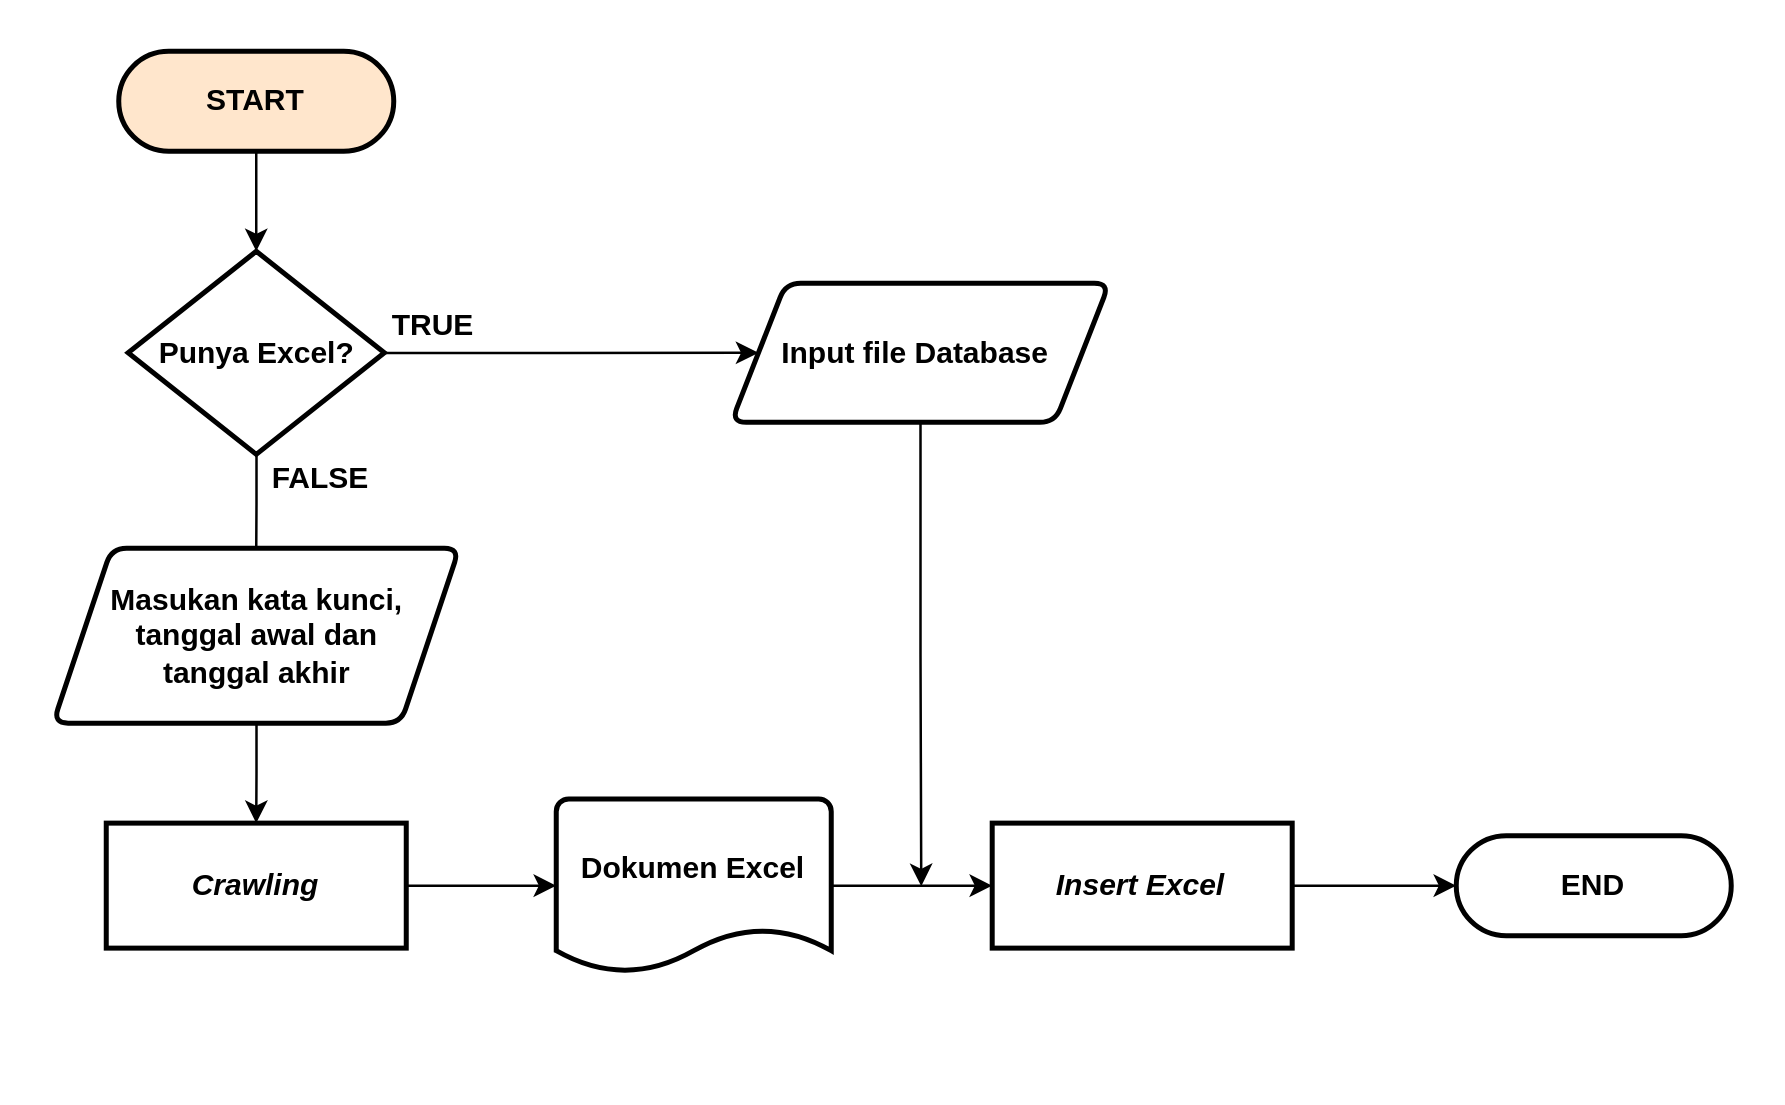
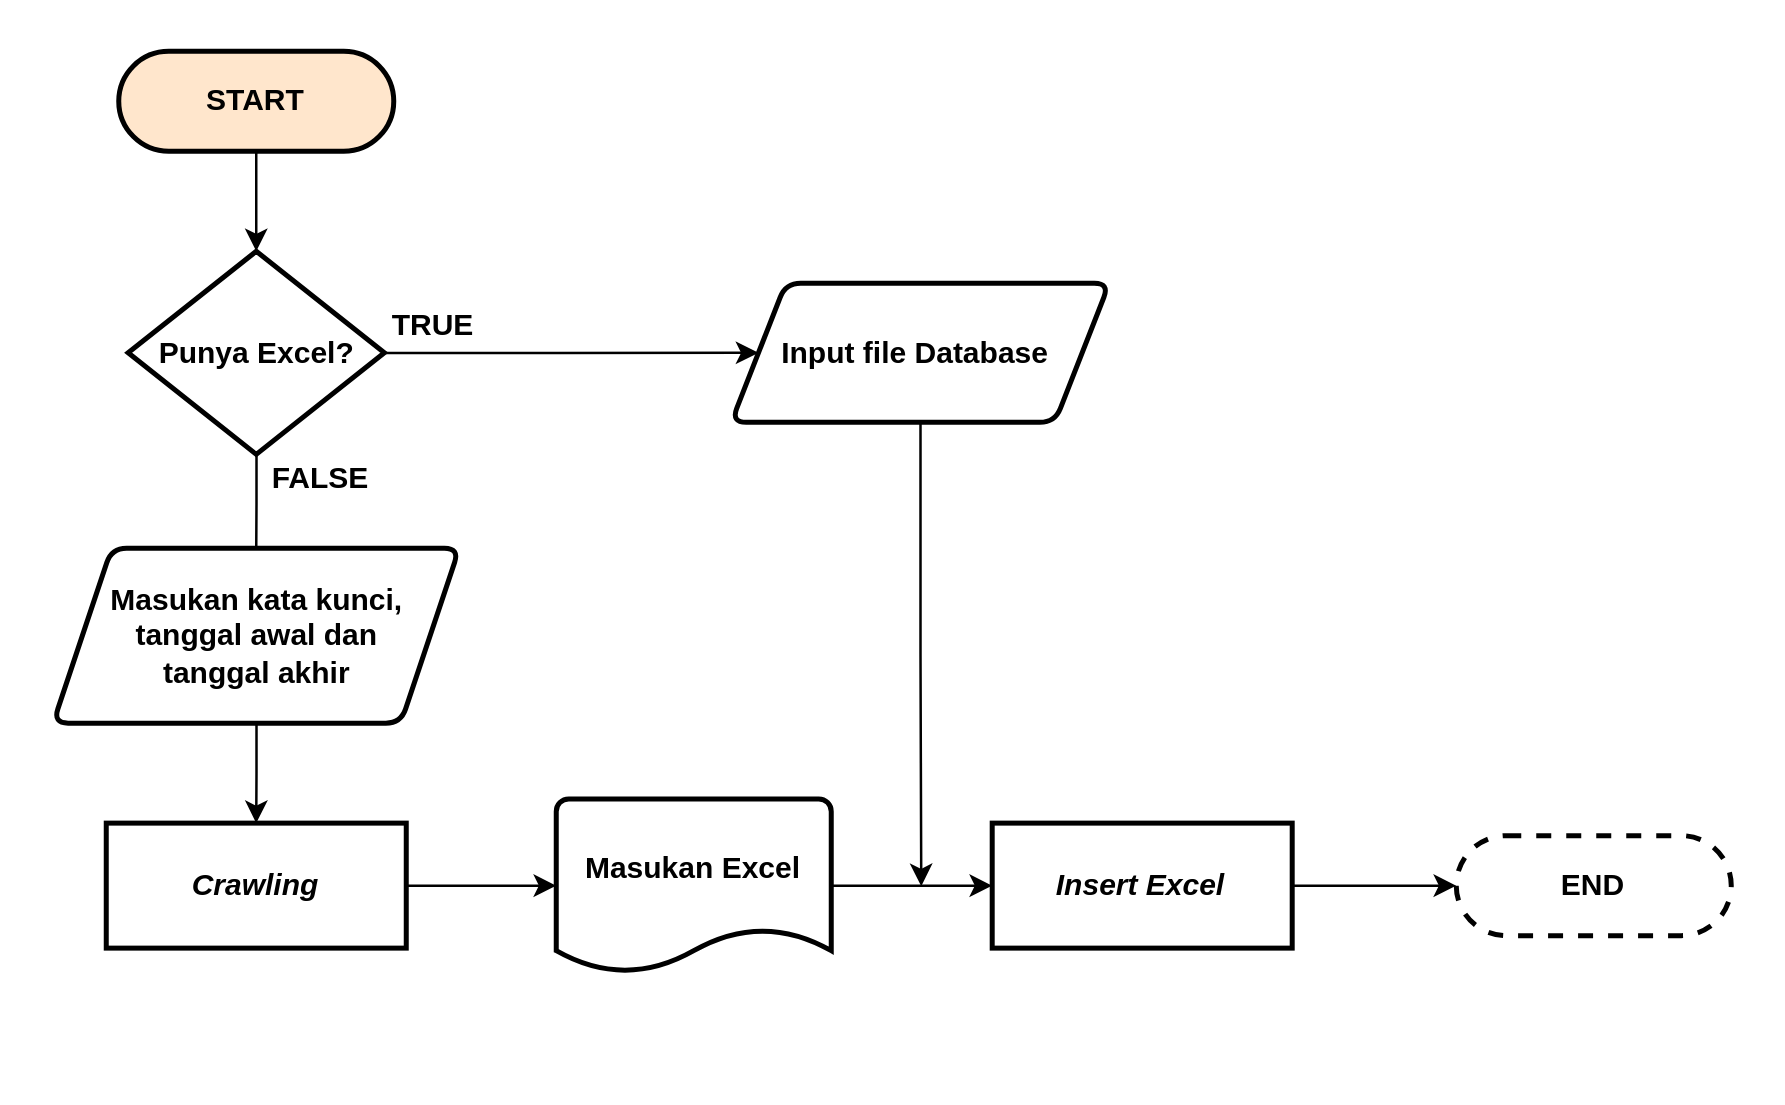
  <mxCell id="0" />
  <mxCell id="1" parent="0" />
  <mxCell id="2" style="edgeStyle=orthogonalEdgeStyle;rounded=0;orthogonalLoop=1;jettySize=auto;html=1;entryX=0.5;entryY=0;entryDx=0;entryDy=0;entryPerimeter=0;fontSize=12;" parent="1" source="3" target="13" edge="1"><mxGeometry relative="1" as="geometry" /></mxCell>
  <mxCell id="3" value="&lt;b style=&quot;font-size: 12px;&quot;&gt;START&lt;/b&gt;" style="rounded=1;whiteSpace=wrap;html=1;absoluteArcSize=1;arcSize=140;strokeWidth=2;fontSize=12;fillColor=#ffe6cc;" parent="1" vertex="1"><mxGeometry x="47" y="20" width="110" height="40" as="geometry" /></mxCell>
  <mxCell id="4" style="edgeStyle=orthogonalEdgeStyle;rounded=0;orthogonalLoop=1;jettySize=auto;html=1;entryX=0.5;entryY=0;entryDx=0;entryDy=0;entryPerimeter=0;fontSize=12;" parent="1" edge="1"><mxGeometry relative="1" as="geometry"><mxPoint x="102" y="380" as="sourcePoint" /><Array as="points"><mxPoint x="102" y="420" /><mxPoint x="202" y="420" /><mxPoint x="202" y="80" /><mxPoint x="302" y="80" /></Array></mxGeometry></mxCell>
  <mxCell id="5" style="edgeStyle=orthogonalEdgeStyle;rounded=0;orthogonalLoop=1;jettySize=auto;html=1;entryX=0;entryY=0.5;entryDx=0;entryDy=0;fontSize=12;" parent="1" source="6" target="16" edge="1"><mxGeometry relative="1" as="geometry" /></mxCell>
  <mxCell id="6" value="&lt;b&gt;&lt;i&gt;Insert Excel&lt;/i&gt;&lt;/b&gt;" style="rounded=1;whiteSpace=wrap;html=1;absoluteArcSize=1;arcSize=0;strokeWidth=2;fontSize=12;" parent="1" vertex="1"><mxGeometry x="396.38" y="328.75" width="120" height="50" as="geometry" /></mxCell>
  <mxCell id="7" style="edgeStyle=orthogonalEdgeStyle;rounded=0;orthogonalLoop=1;jettySize=auto;html=1;entryX=0.5;entryY=0;entryDx=0;entryDy=0;fontSize=12;" parent="1" source="8" target="10" edge="1"><mxGeometry relative="1" as="geometry" /></mxCell>
  <mxCell id="8" value="Masukan kata kunci,&lt;br&gt;tanggal awal dan&lt;br&gt;tanggal akhir" style="shape=parallelogram;html=1;strokeWidth=2;perimeter=parallelogramPerimeter;whiteSpace=wrap;rounded=1;arcSize=12;size=0.144;fontSize=12;fontStyle=1" parent="1" vertex="1"><mxGeometry x="20.75" y="218.75" width="162.5" height="70" as="geometry" /></mxCell>
  <mxCell id="9" style="edgeStyle=orthogonalEdgeStyle;rounded=0;orthogonalLoop=1;jettySize=auto;html=1;entryX=0;entryY=0.5;entryDx=0;entryDy=0;entryPerimeter=0;fontSize=12;" parent="1" source="10" target="15" edge="1"><mxGeometry relative="1" as="geometry"><mxPoint x="222" y="353.75" as="targetPoint" /></mxGeometry></mxCell>
  <mxCell id="10" value="&lt;b&gt;&lt;i&gt;Crawling&lt;/i&gt;&lt;/b&gt;" style="rounded=1;whiteSpace=wrap;html=1;absoluteArcSize=1;arcSize=0;strokeWidth=2;fontSize=12;" parent="1" vertex="1"><mxGeometry x="42" y="328.75" width="120" height="50" as="geometry" /></mxCell>
  <mxCell id="11" style="edgeStyle=orthogonalEdgeStyle;rounded=0;orthogonalLoop=1;jettySize=auto;html=1;entryX=0.5;entryY=0;entryDx=0;entryDy=0;fontSize=12;endArrow=none;" parent="1" source="13" target="8" edge="1"><mxGeometry relative="1" as="geometry" /></mxCell>
  <mxCell id="12" style="edgeStyle=orthogonalEdgeStyle;rounded=0;orthogonalLoop=1;jettySize=auto;html=1;entryX=0;entryY=0.5;entryDx=0;entryDy=0;fontSize=12;" parent="1" source="13" target="20" edge="1"><mxGeometry relative="1" as="geometry" /></mxCell>
  <mxCell id="13" value="Punya Excel?" style="strokeWidth=2;html=1;shape=mxgraph.flowchart.decision;whiteSpace=wrap;fontSize=12;fontStyle=1" parent="1" vertex="1"><mxGeometry x="50.75" y="100" width="102.5" height="81.25" as="geometry" /></mxCell>
  <mxCell id="14" style="edgeStyle=orthogonalEdgeStyle;rounded=0;orthogonalLoop=1;jettySize=auto;html=1;entryX=0;entryY=0.5;entryDx=0;entryDy=0;fontSize=12;" parent="1" source="15" target="6" edge="1"><mxGeometry relative="1" as="geometry" /></mxCell>
- <mxCell id="15" value="&lt;b&gt;Dokumen Excel&lt;br&gt;&lt;br&gt;&lt;/b&gt;" style="strokeWidth=2;html=1;shape=mxgraph.flowchart.document2;whiteSpace=wrap;size=0.25;fontSize=12;" parent="1" vertex="1"><mxGeometry x="222" y="319.07" width="110" height="69.37" as="geometry" /></mxCell>
- <mxCell id="16" value="&lt;b&gt;END&lt;/b&gt;" style="rounded=1;whiteSpace=wrap;html=1;absoluteArcSize=1;arcSize=140;strokeWidth=2;fontSize=12;" parent="1" vertex="1"><mxGeometry x="582" y="333.75" width="110" height="40" as="geometry" /></mxCell>
+ <mxCell id="15" value="&lt;b&gt;Masukan Excel&lt;br&gt;&lt;br&gt;&lt;/b&gt;" style="strokeWidth=2;html=1;shape=mxgraph.flowchart.document2;whiteSpace=wrap;size=0.25;fontSize=12;" parent="1" vertex="1"><mxGeometry x="222" y="319.07" width="110" height="69.37" as="geometry" /></mxCell>
+ <mxCell id="16" value="&lt;b&gt;END&lt;/b&gt;" style="rounded=1;whiteSpace=wrap;html=1;absoluteArcSize=1;arcSize=140;strokeWidth=2;fontSize=12;dashed=1;" parent="1" vertex="1"><mxGeometry x="582" y="333.75" width="110" height="40" as="geometry" /></mxCell>
  <mxCell id="17" value="TRUE" style="text;html=1;strokeColor=none;fillColor=none;align=center;verticalAlign=middle;whiteSpace=wrap;rounded=0;fontSize=12;fontStyle=1" parent="1" vertex="1"><mxGeometry x="153.25" y="120" width="40" height="20" as="geometry" /></mxCell>
  <mxCell id="18" value="FALSE" style="text;html=1;strokeColor=none;fillColor=none;align=center;verticalAlign=middle;whiteSpace=wrap;rounded=0;fontSize=12;fontStyle=1" parent="1" vertex="1"><mxGeometry x="108" y="181.25" width="40" height="20" as="geometry" /></mxCell>
  <mxCell id="19" style="edgeStyle=orthogonalEdgeStyle;rounded=0;orthogonalLoop=1;jettySize=auto;html=1;fontSize=12;" parent="1" source="20" edge="1"><mxGeometry relative="1" as="geometry"><mxPoint x="368" y="354" as="targetPoint" /></mxGeometry></mxCell>
  <mxCell id="20" value="Input file Database&amp;nbsp;" style="shape=parallelogram;html=1;strokeWidth=2;perimeter=parallelogramPerimeter;whiteSpace=wrap;rounded=1;arcSize=12;size=0.144;fontSize=12;fontStyle=1" parent="1" vertex="1"><mxGeometry x="292" y="112.81" width="151.25" height="55.63" as="geometry" /></mxCell>
